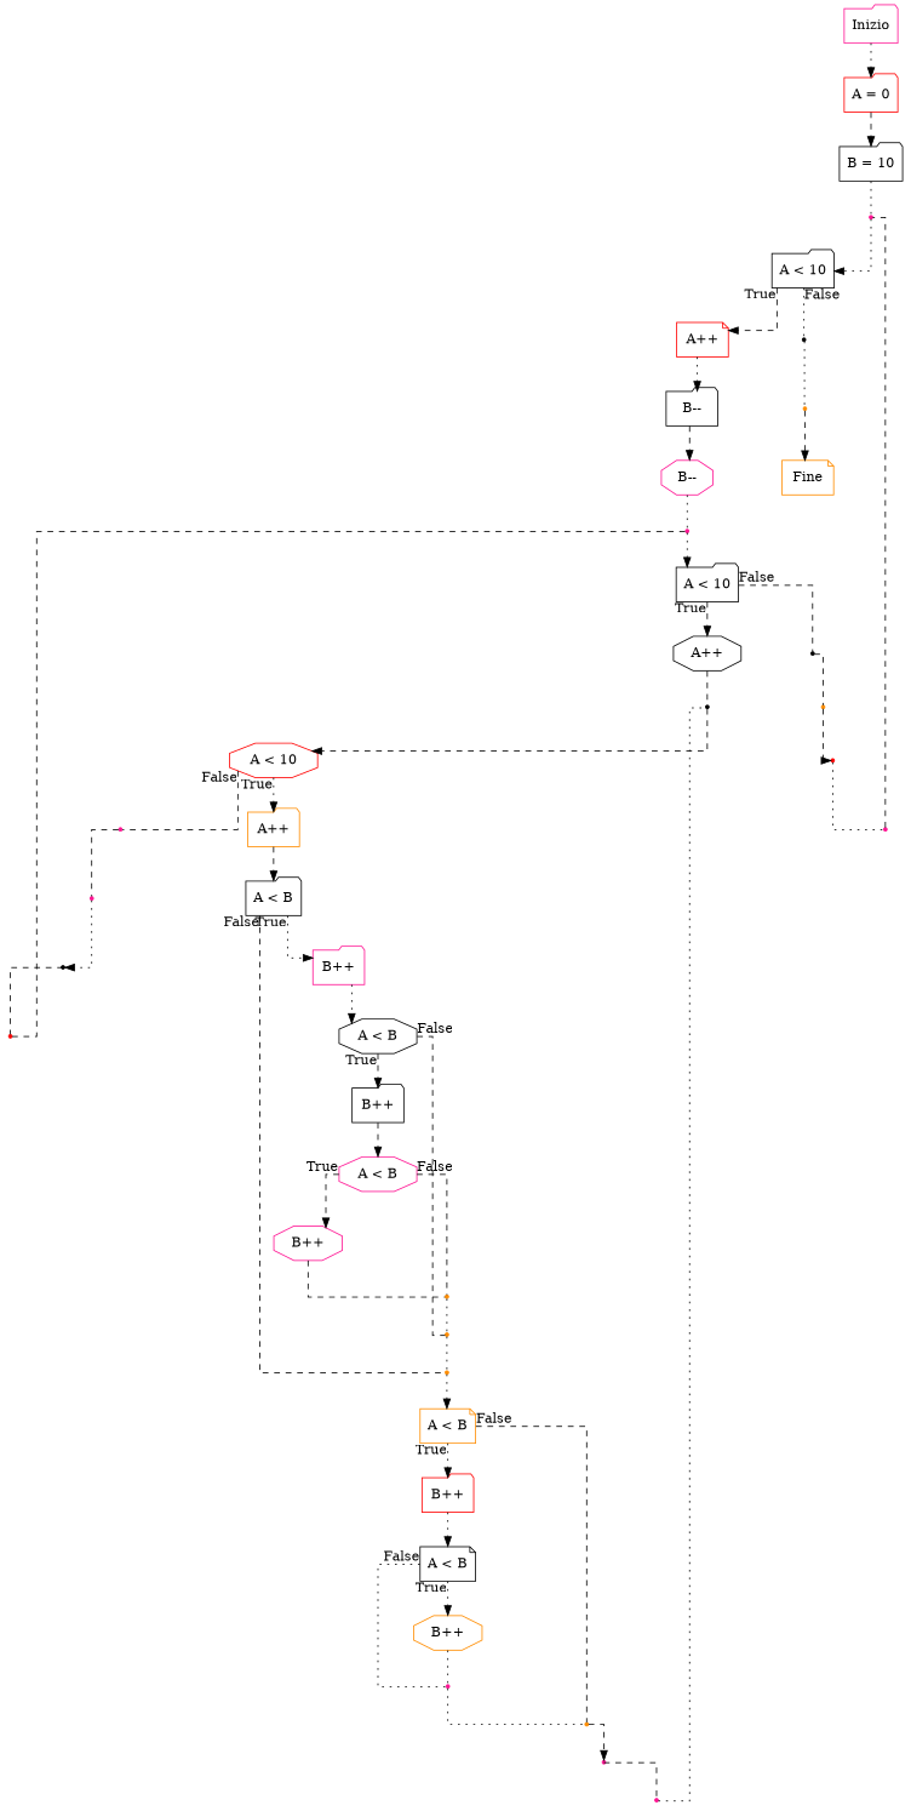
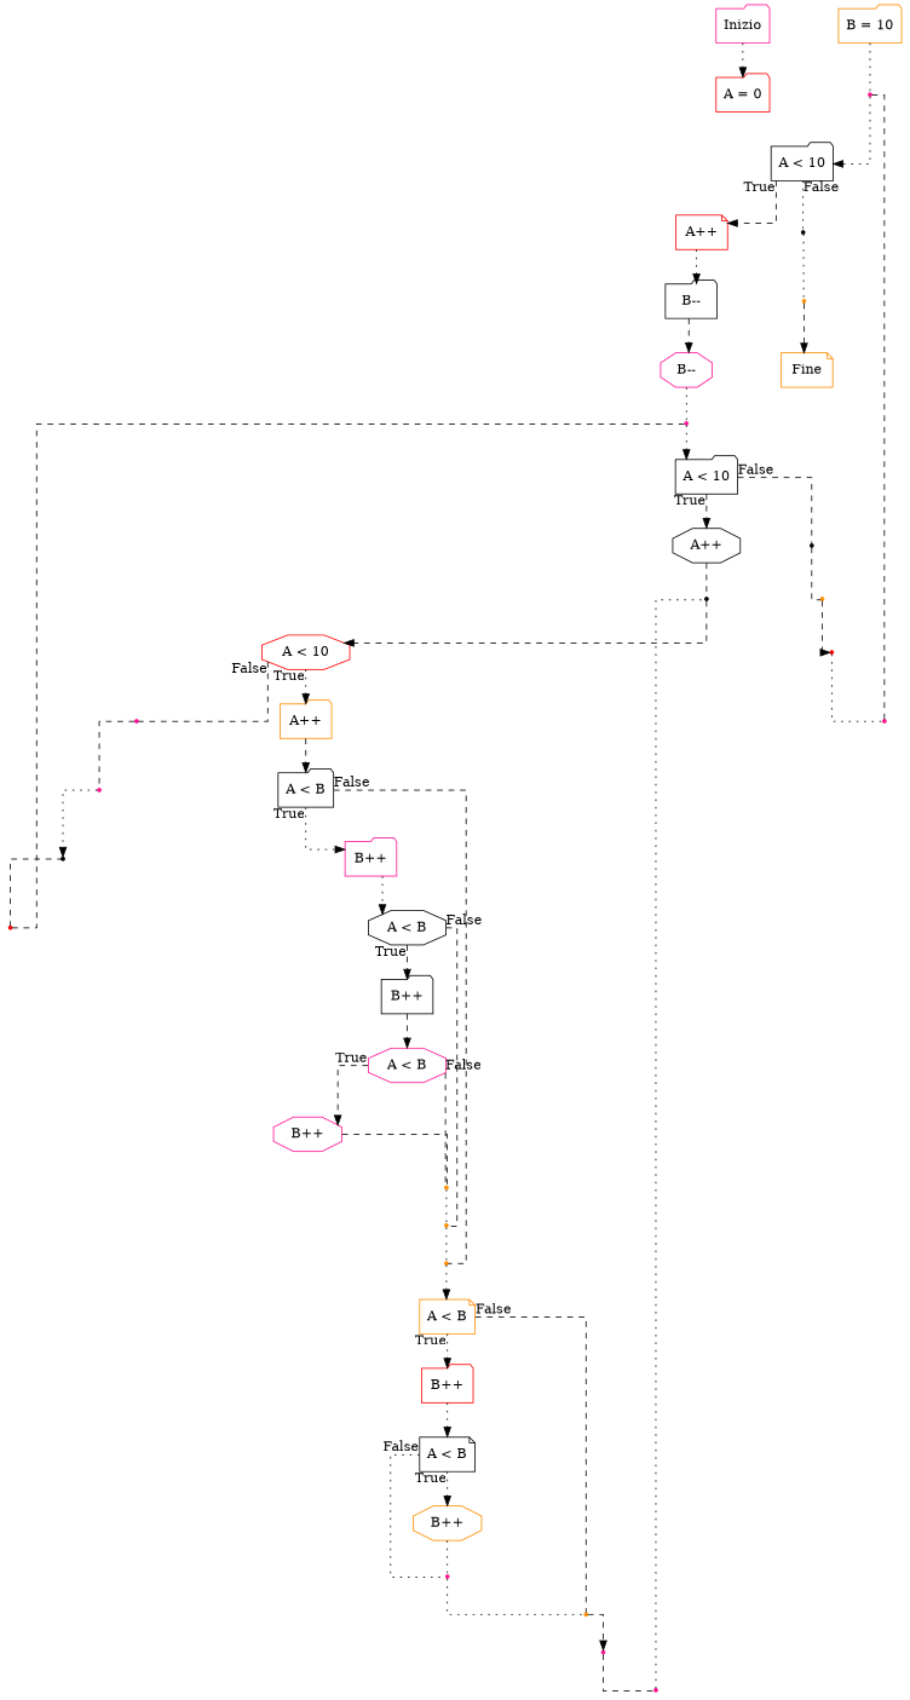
  digraph {
    compound=true
    fontname="DejaVu Serif"
    nodesep=1
    ranksep=0.5
    splines=ortho
    node [color=deeppink fontname="DejaVu Serif" shape=point]
    edge [fontname="DejaVu Serif" style=dashed arrowhead=none]
    n1 [label=Inizio shape=folder]
    n2 [color=red label="A = 0" shape=folder]
-   n3 [color=black label="B = 10" shape=folder]
+   n3 [color=darkorange label="B = 10" shape=folder]
    n4 [color=darkorange label=Fine shape=note]
    node5
    n6 [color=black label="A < 10" shape=folder]
    n7 [color=red label="A++" shape=note]
    node42 [color=black]
    n9 [color=black label="B--" shape=folder]
    node40 [color=darkorange]
    n11 [label="B--" shape=octagon]
    node10
    n13 [color=black label="A < 10" shape=folder]
    n14 [color=black label="A++" shape=octagon]
    node38 [color=black]
    node13 [color=black]
    node36 [color=darkorange]
    n18 [color=red label="A < 10" shape=octagon]
    n19 [color=darkorange label="A++" shape=folder]
    node34
    n21 [color=black label="A < B" shape=folder]
    node32
    n23 [label="B++" shape=folder]
    node24 [color=darkorange]
    n25 [color=black label="A < B" shape=octagon]
    n26 [color=darkorange label="A < B" shape=note]
    n27 [color=black label="B++" shape=folder]
    node23 [color=darkorange]
    n29 [label="A < B" shape=octagon]
    n30 [label="B++" shape=octagon]
    node22 [color=darkorange]
    n32 [color=red label="B++" shape=folder]
    node30 [color=darkorange]
    n34 [color=black label="A < B" shape=note]
    node31
    n36 [color=darkorange label="B++" shape=octagon]
    node29
    node33
    node35 [color=black]
    node37 [color=red]
    node39 [color=red]
    node41
    n1 -> n2 [style=dotted arrowhead=""]
-   n2 -> n3 [arrowhead=""]
    n3 -> node5 [style=dotted]
    node5 -> n6 [style=dotted arrowhead=""]
    n6 -> n7 [taillabel=True arrowhead=""]
    n6 -> node42 [style=dotted taillabel=False]
    n7 -> n9 [style=dotted arrowhead=""]
    node42 -> node40 [style=dotted]
    n9 -> n11 [arrowhead=""]
    node40 -> n4 [arrowhead=""]
    n11 -> node10 [style=dotted]
    node10 -> n13 [style=dotted arrowhead=""]
    n13 -> n14 [taillabel=True arrowhead=""]
    n13 -> node38 [taillabel=False]
    n14 -> node13
    node38 -> node36
    node13 -> n18 [arrowhead=""]
    node36 -> node39 [arrowhead=""]
    n18 -> n19 [style=dotted taillabel=True arrowhead=""]
    n18 -> node34 [taillabel=False]
    n19 -> n21 [arrowhead=""]
    node34 -> node32
    n21 -> n23 [style=dotted taillabel=True arrowhead=""]
    n21 -> node24 [taillabel=False]
    node32 -> node35 [style=dotted arrowhead=""]
    n23 -> n25 [style=dotted arrowhead=""]
    node24 -> n26 [style=dotted arrowhead=""]
    n25 -> n27 [taillabel=True arrowhead=""]
    n25 -> node23 [taillabel=False]
    n26 -> n32 [style=dotted taillabel=True arrowhead=""]
    n26 -> node30 [taillabel=False]
    n27 -> n29 [arrowhead=""]
    node23 -> node24 [style=dotted]
    n29 -> n30 [taillabel=True arrowhead=""]
    n29 -> node22 [taillabel=False]
    n30 -> node22
    node22 -> node23 [style=dotted]
    n32 -> n34 [style=dotted arrowhead=""]
    node30 -> node31 [arrowhead=""]
    n34 -> n36 [style=dotted taillabel=True arrowhead=""]
    n34 -> node29 [style=dotted taillabel=False]
    node31 -> node33 [tailport=s]
    n36 -> node29 [style=dotted]
    node29 -> node30 [style=dotted]
    node33 -> node13 [style=dotted]
    node35 -> node37 [tailport=s]
    node37 -> node10
    node39 -> node41 [style=dotted tailport=s]
    node41 -> node5
  }
